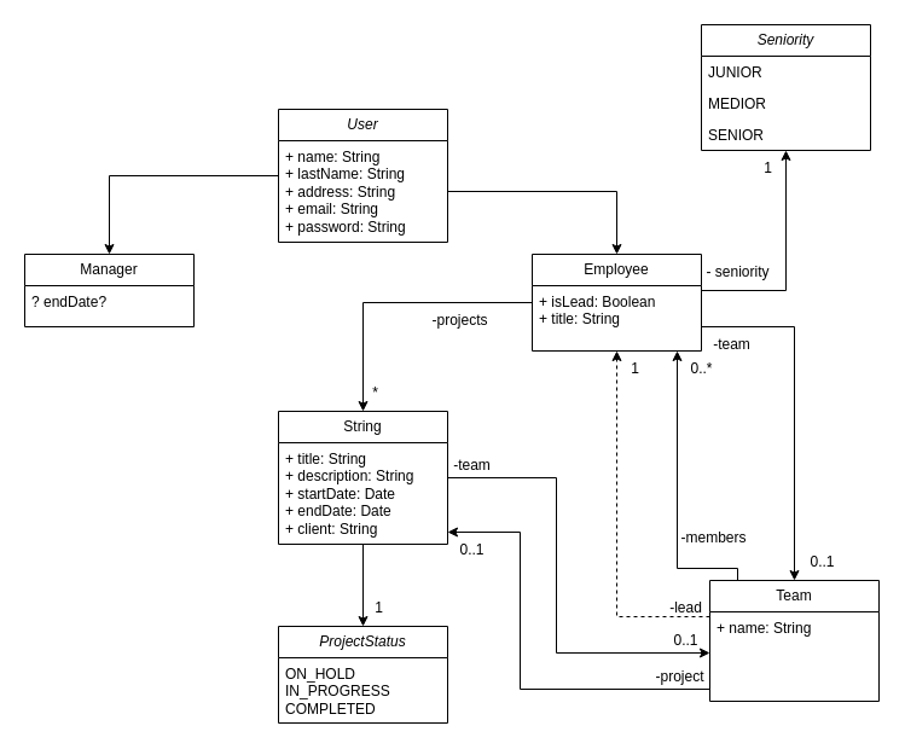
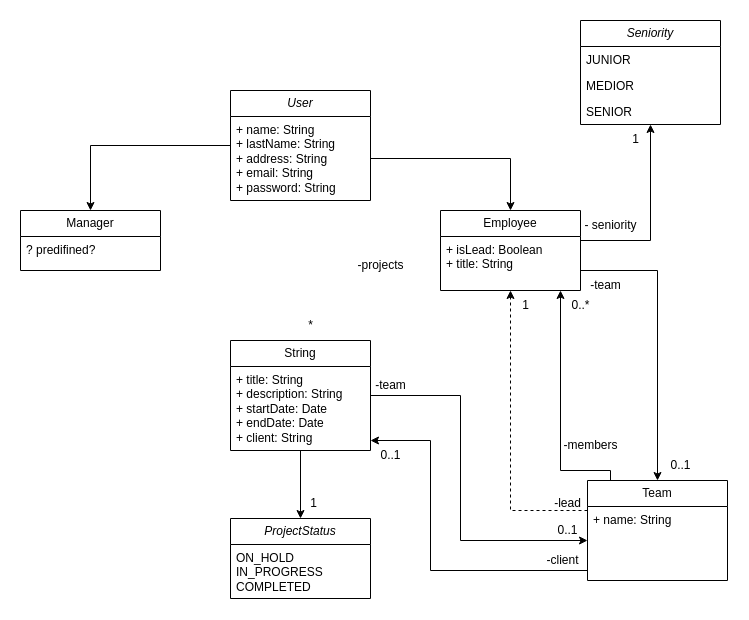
  <mxCell id="0" />
  <mxCell id="1" parent="0" />
  <mxCell id="2" style="edgeStyle=orthogonalEdgeStyle;rounded=0;orthogonalLoop=1;jettySize=auto;html=1;" edge="1" parent="1" source="3" target="17"><mxGeometry relative="1" as="geometry" /></mxCell>
  <mxCell id="3" value="&lt;i&gt;User&lt;/i&gt;" style="swimlane;fontStyle=0;childLayout=stackLayout;horizontal=1;startSize=26;fillColor=none;horizontalStack=0;resizeParent=1;resizeParentMax=0;resizeLast=0;collapsible=1;marginBottom=0;whiteSpace=wrap;html=1;" vertex="1" parent="1"><mxGeometry x="230" y="90" width="140" height="110" as="geometry" /></mxCell>
  <mxCell id="4" value="+ name: String&lt;br&gt;+ lastName: String&lt;br&gt;+ address: String&lt;br&gt;+ email: String&lt;br&gt;+ password: String" style="text;strokeColor=none;fillColor=none;align=left;verticalAlign=top;spacingLeft=4;spacingRight=4;overflow=hidden;rotatable=0;points=[[0,0.5],[1,0.5]];portConstraint=eastwest;whiteSpace=wrap;html=1;" vertex="1" parent="3"><mxGeometry y="26" width="140" height="84" as="geometry" /></mxCell>
  <mxCell id="5" style="edgeStyle=orthogonalEdgeStyle;rounded=0;orthogonalLoop=1;jettySize=auto;html=1;" edge="1" parent="1" source="7" target="11"><mxGeometry relative="1" as="geometry"><Array as="points"><mxPoint x="430" y="570" /><mxPoint x="430" y="440" /></Array></mxGeometry></mxCell>
  <mxCell id="6" style="edgeStyle=orthogonalEdgeStyle;rounded=0;orthogonalLoop=1;jettySize=auto;html=1;" edge="1" parent="1" source="7" target="15"><mxGeometry relative="1" as="geometry"><Array as="points"><mxPoint x="610" y="470" /><mxPoint x="560" y="470" /></Array></mxGeometry></mxCell>
  <mxCell id="7" value="Team" style="swimlane;fontStyle=0;childLayout=stackLayout;horizontal=1;startSize=26;fillColor=none;horizontalStack=0;resizeParent=1;resizeParentMax=0;resizeLast=0;collapsible=1;marginBottom=0;whiteSpace=wrap;html=1;" vertex="1" parent="1"><mxGeometry x="587" y="480" width="140" height="100" as="geometry" /></mxCell>
  <mxCell id="8" value="+ name: String&lt;br&gt;" style="text;strokeColor=none;fillColor=none;align=left;verticalAlign=top;spacingLeft=4;spacingRight=4;overflow=hidden;rotatable=0;points=[[0,0.5],[1,0.5]];portConstraint=eastwest;whiteSpace=wrap;html=1;" vertex="1" parent="7"><mxGeometry y="26" width="140" height="74" as="geometry" /></mxCell>
  <mxCell id="9" style="edgeStyle=orthogonalEdgeStyle;rounded=0;orthogonalLoop=1;jettySize=auto;html=1;" edge="1" parent="1" source="11" target="7"><mxGeometry relative="1" as="geometry"><Array as="points"><mxPoint x="460" y="395" /><mxPoint x="460" y="540" /></Array></mxGeometry></mxCell>
  <mxCell id="10" style="edgeStyle=orthogonalEdgeStyle;rounded=0;orthogonalLoop=1;jettySize=auto;html=1;" edge="1" parent="1" source="11" target="35"><mxGeometry relative="1" as="geometry" /></mxCell>
  <mxCell id="11" value="String" style="swimlane;fontStyle=0;childLayout=stackLayout;horizontal=1;startSize=26;fillColor=none;horizontalStack=0;resizeParent=1;resizeParentMax=0;resizeLast=0;collapsible=1;marginBottom=0;whiteSpace=wrap;html=1;" vertex="1" parent="1"><mxGeometry x="230" y="340" width="140" height="110" as="geometry" /></mxCell>
  <mxCell id="12" value="+ title: String&lt;br&gt;+ description: String&lt;br&gt;+ startDate: Date&lt;br&gt;+ endDate: Date&lt;br&gt;+ client: String" style="text;strokeColor=none;fillColor=none;align=left;verticalAlign=top;spacingLeft=4;spacingRight=4;overflow=hidden;rotatable=0;points=[[0,0.5],[1,0.5]];portConstraint=eastwest;whiteSpace=wrap;html=1;" vertex="1" parent="11"><mxGeometry y="26" width="140" height="84" as="geometry" /></mxCell>
- <mxCell id="13" style="edgeStyle=orthogonalEdgeStyle;rounded=0;orthogonalLoop=1;jettySize=auto;html=1;" edge="1" parent="1" source="15" target="11"><mxGeometry relative="1" as="geometry" /></mxCell>
  <mxCell id="14" style="edgeStyle=orthogonalEdgeStyle;rounded=0;orthogonalLoop=1;jettySize=auto;html=1;" edge="1" parent="1" source="15" target="7"><mxGeometry relative="1" as="geometry"><Array as="points"><mxPoint x="657" y="270" /></Array></mxGeometry></mxCell>
  <mxCell id="15" value="Employee" style="swimlane;fontStyle=0;childLayout=stackLayout;horizontal=1;startSize=26;fillColor=none;horizontalStack=0;resizeParent=1;resizeParentMax=0;resizeLast=0;collapsible=1;marginBottom=0;whiteSpace=wrap;html=1;" vertex="1" parent="1"><mxGeometry x="440" y="210" width="140" height="80" as="geometry" /></mxCell>
  <mxCell id="16" value="+ isLead: Boolean&lt;br&gt;+ title: String&lt;br&gt;" style="text;strokeColor=none;fillColor=none;align=left;verticalAlign=top;spacingLeft=4;spacingRight=4;overflow=hidden;rotatable=0;points=[[0,0.5],[1,0.5]];portConstraint=eastwest;whiteSpace=wrap;html=1;" vertex="1" parent="15"><mxGeometry y="26" width="140" height="54" as="geometry" /></mxCell>
  <mxCell id="17" value="Manager" style="swimlane;fontStyle=0;childLayout=stackLayout;horizontal=1;startSize=26;fillColor=none;horizontalStack=0;resizeParent=1;resizeParentMax=0;resizeLast=0;collapsible=1;marginBottom=0;whiteSpace=wrap;html=1;" vertex="1" parent="1"><mxGeometry x="20" y="210" width="140" height="60" as="geometry" /></mxCell>
- <mxCell id="18" value="? endDate?" style="text;strokeColor=none;fillColor=none;align=left;verticalAlign=top;spacingLeft=4;spacingRight=4;overflow=hidden;rotatable=0;points=[[0,0.5],[1,0.5]];portConstraint=eastwest;whiteSpace=wrap;html=1;" vertex="1" parent="17"><mxGeometry y="26" width="140" height="34" as="geometry" /></mxCell>
+ <mxCell id="18" value="? predifined?" style="text;strokeColor=none;fillColor=none;align=left;verticalAlign=top;spacingLeft=4;spacingRight=4;overflow=hidden;rotatable=0;points=[[0,0.5],[1,0.5]];portConstraint=eastwest;whiteSpace=wrap;html=1;" vertex="1" parent="17"><mxGeometry y="26" width="140" height="34" as="geometry" /></mxCell>
  <mxCell id="19" style="edgeStyle=orthogonalEdgeStyle;rounded=0;orthogonalLoop=1;jettySize=auto;html=1;" edge="1" parent="1" source="4" target="15"><mxGeometry relative="1" as="geometry" /></mxCell>
  <mxCell id="20" value="&lt;i&gt;Seniority&lt;/i&gt;" style="swimlane;fontStyle=0;childLayout=stackLayout;horizontal=1;startSize=26;fillColor=none;horizontalStack=0;resizeParent=1;resizeParentMax=0;resizeLast=0;collapsible=1;marginBottom=0;whiteSpace=wrap;html=1;" vertex="1" parent="1"><mxGeometry x="580" y="20" width="140" height="104" as="geometry" /></mxCell>
  <mxCell id="21" value="JUNIOR" style="text;strokeColor=none;fillColor=none;align=left;verticalAlign=top;spacingLeft=4;spacingRight=4;overflow=hidden;rotatable=0;points=[[0,0.5],[1,0.5]];portConstraint=eastwest;whiteSpace=wrap;html=1;" vertex="1" parent="20"><mxGeometry y="26" width="140" height="26" as="geometry" /></mxCell>
  <mxCell id="22" value="MEDIOR" style="text;strokeColor=none;fillColor=none;align=left;verticalAlign=top;spacingLeft=4;spacingRight=4;overflow=hidden;rotatable=0;points=[[0,0.5],[1,0.5]];portConstraint=eastwest;whiteSpace=wrap;html=1;" vertex="1" parent="20"><mxGeometry y="52" width="140" height="26" as="geometry" /></mxCell>
  <mxCell id="23" value="SENIOR" style="text;strokeColor=none;fillColor=none;align=left;verticalAlign=top;spacingLeft=4;spacingRight=4;overflow=hidden;rotatable=0;points=[[0,0.5],[1,0.5]];portConstraint=eastwest;whiteSpace=wrap;html=1;" vertex="1" parent="20"><mxGeometry y="78" width="140" height="26" as="geometry" /></mxCell>
  <mxCell id="24" style="edgeStyle=orthogonalEdgeStyle;rounded=0;orthogonalLoop=1;jettySize=auto;html=1;" edge="1" parent="1" source="16" target="20"><mxGeometry relative="1" as="geometry"><Array as="points"><mxPoint x="650" y="240" /></Array></mxGeometry></mxCell>
  <mxCell id="25" value="- seniority" style="text;html=1;align=center;verticalAlign=middle;resizable=0;points=[];autosize=1;strokeColor=none;fillColor=none;" vertex="1" parent="1"><mxGeometry x="570" y="210" width="80" height="30" as="geometry" /></mxCell>
  <mxCell id="26" value="1" style="text;html=1;align=center;verticalAlign=middle;resizable=0;points=[];autosize=1;strokeColor=none;fillColor=none;" vertex="1" parent="1"><mxGeometry x="620" y="124" width="30" height="30" as="geometry" /></mxCell>
  <mxCell id="27" value="-projects" style="text;html=1;align=center;verticalAlign=middle;resizable=0;points=[];autosize=1;strokeColor=none;fillColor=none;" vertex="1" parent="1"><mxGeometry x="345" y="250" width="70" height="30" as="geometry" /></mxCell>
  <mxCell id="28" value="*" style="text;html=1;align=center;verticalAlign=middle;resizable=0;points=[];autosize=1;strokeColor=none;fillColor=none;" vertex="1" parent="1"><mxGeometry x="295" y="310" width="30" height="30" as="geometry" /></mxCell>
  <mxCell id="29" value="-team" style="text;html=1;align=center;verticalAlign=middle;resizable=0;points=[];autosize=1;strokeColor=none;fillColor=none;" vertex="1" parent="1"><mxGeometry x="580" y="270" width="50" height="30" as="geometry" /></mxCell>
  <mxCell id="30" value="0..1" style="text;html=1;align=center;verticalAlign=middle;resizable=0;points=[];autosize=1;strokeColor=none;fillColor=none;" vertex="1" parent="1"><mxGeometry x="660" y="450" width="40" height="30" as="geometry" /></mxCell>
  <mxCell id="31" value="-team" style="text;html=1;align=center;verticalAlign=middle;resizable=0;points=[];autosize=1;strokeColor=none;fillColor=none;" vertex="1" parent="1"><mxGeometry x="365" y="370" width="50" height="30" as="geometry" /></mxCell>
  <mxCell id="32" value="0..1" style="text;html=1;align=center;verticalAlign=middle;resizable=0;points=[];autosize=1;strokeColor=none;fillColor=none;" vertex="1" parent="1"><mxGeometry x="547" y="515" width="40" height="30" as="geometry" /></mxCell>
- <mxCell id="33" value="-project" style="text;html=1;align=center;verticalAlign=middle;resizable=0;points=[];autosize=1;strokeColor=none;fillColor=none;" vertex="1" parent="1"><mxGeometry x="532" y="545" width="60" height="30" as="geometry" /></mxCell>
+ <mxCell id="33" value="-client" style="text;html=1;align=center;verticalAlign=middle;resizable=0;points=[];autosize=1;strokeColor=none;fillColor=none;" vertex="1" parent="1"><mxGeometry x="532" y="545" width="60" height="30" as="geometry" /></mxCell>
  <mxCell id="34" value="0..1" style="text;html=1;align=center;verticalAlign=middle;resizable=0;points=[];autosize=1;strokeColor=none;fillColor=none;" vertex="1" parent="1"><mxGeometry x="370" y="440" width="40" height="30" as="geometry" /></mxCell>
  <mxCell id="35" value="&lt;i&gt;ProjectStatus&lt;/i&gt;" style="swimlane;fontStyle=0;childLayout=stackLayout;horizontal=1;startSize=26;fillColor=none;horizontalStack=0;resizeParent=1;resizeParentMax=0;resizeLast=0;collapsible=1;marginBottom=0;whiteSpace=wrap;html=1;" vertex="1" parent="1"><mxGeometry x="230" y="518" width="140" height="80" as="geometry" /></mxCell>
  <mxCell id="36" value="ON_HOLD&lt;br&gt;IN_PROGRESS&lt;br&gt;COMPLETED" style="text;strokeColor=none;fillColor=none;align=left;verticalAlign=top;spacingLeft=4;spacingRight=4;overflow=hidden;rotatable=0;points=[[0,0.5],[1,0.5]];portConstraint=eastwest;whiteSpace=wrap;html=1;" vertex="1" parent="35"><mxGeometry y="26" width="140" height="54" as="geometry" /></mxCell>
  <mxCell id="37" value="1" style="text;html=1;align=center;verticalAlign=middle;resizable=0;points=[];autosize=1;strokeColor=none;fillColor=none;" vertex="1" parent="1"><mxGeometry x="298" y="488" width="30" height="30" as="geometry" /></mxCell>
  <mxCell id="38" value="0..*" style="text;html=1;align=center;verticalAlign=middle;resizable=0;points=[];autosize=1;strokeColor=none;fillColor=none;" vertex="1" parent="1"><mxGeometry x="560" y="290" width="40" height="30" as="geometry" /></mxCell>
  <mxCell id="39" value="-members" style="text;html=1;align=center;verticalAlign=middle;resizable=0;points=[];autosize=1;strokeColor=none;fillColor=none;" vertex="1" parent="1"><mxGeometry x="550" y="430" width="80" height="30" as="geometry" /></mxCell>
  <mxCell id="40" style="edgeStyle=orthogonalEdgeStyle;rounded=0;orthogonalLoop=1;jettySize=auto;html=1;dashed=1;" edge="1" parent="1" source="8" target="15"><mxGeometry relative="1" as="geometry"><Array as="points"><mxPoint x="510" y="510" /></Array></mxGeometry></mxCell>
  <mxCell id="41" value="-lead" style="text;html=1;align=center;verticalAlign=middle;resizable=0;points=[];autosize=1;strokeColor=none;fillColor=none;" vertex="1" parent="1"><mxGeometry x="542" y="488" width="50" height="30" as="geometry" /></mxCell>
  <mxCell id="42" value="1" style="text;html=1;align=center;verticalAlign=middle;resizable=0;points=[];autosize=1;strokeColor=none;fillColor=none;" vertex="1" parent="1"><mxGeometry x="510" y="290" width="30" height="30" as="geometry" /></mxCell>
